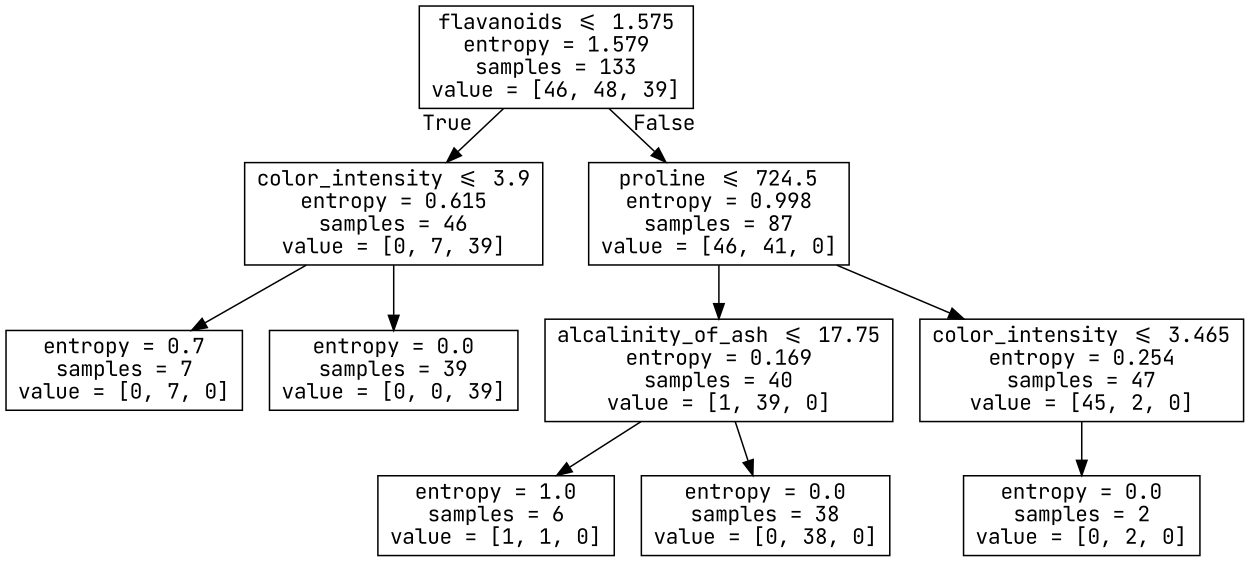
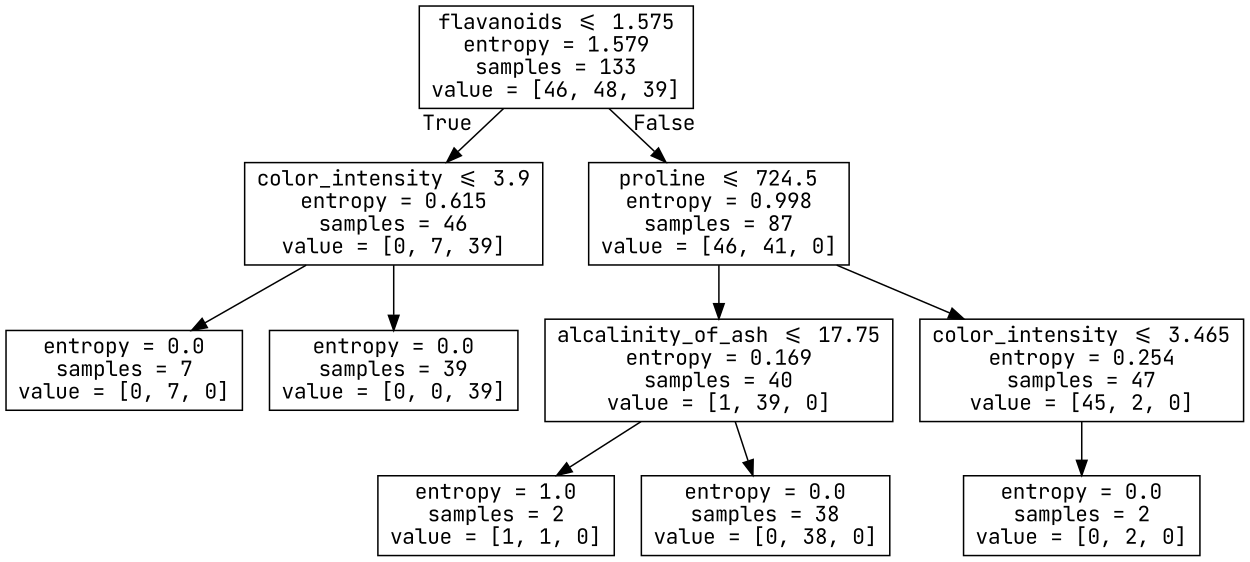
  digraph {
    fontname="JetBrains Mono"
    node [fontname="JetBrains Mono" shape=box]
    edge [fontname="JetBrains Mono"]
    n1 [label="flavanoids <= 1.575\nentropy = 1.579\nsamples = 133\nvalue = [46, 48, 39]"]
    n2 [label="color_intensity <= 3.9\nentropy = 0.615\nsamples = 46\nvalue = [0, 7, 39]"]
    n3 [label="proline <= 724.5\nentropy = 0.998\nsamples = 87\nvalue = [46, 41, 0]"]
-   n4 [label="entropy = 0.7\nsamples = 7\nvalue = [0, 7, 0]"]
+   n4 [label="entropy = 0.0\nsamples = 7\nvalue = [0, 7, 0]"]
    n5 [label="entropy = 0.0\nsamples = 39\nvalue = [0, 0, 39]"]
    n6 [label="alcalinity_of_ash <= 17.75\nentropy = 0.169\nsamples = 40\nvalue = [1, 39, 0]"]
    n7 [label="color_intensity <= 3.465\nentropy = 0.254\nsamples = 47\nvalue = [45, 2, 0]"]
-   n8 [label="entropy = 1.0\nsamples = 6\nvalue = [1, 1, 0]"]
+   n8 [label="entropy = 1.0\nsamples = 2\nvalue = [1, 1, 0]"]
    n9 [label="entropy = 0.0\nsamples = 38\nvalue = [0, 38, 0]"]
    n10 [label="entropy = 0.0\nsamples = 2\nvalue = [0, 2, 0]"]
    n1 -> n2 [headlabel=True labelangle=45 labeldistance=2.5]
    n1 -> n3 [headlabel=False labelangle=-45 labeldistance=2.5]
    n2 -> n4
    n2 -> n5
    n3 -> n6
    n3 -> n7
    n6 -> n8
    n6 -> n9
    n7 -> n10
  }
